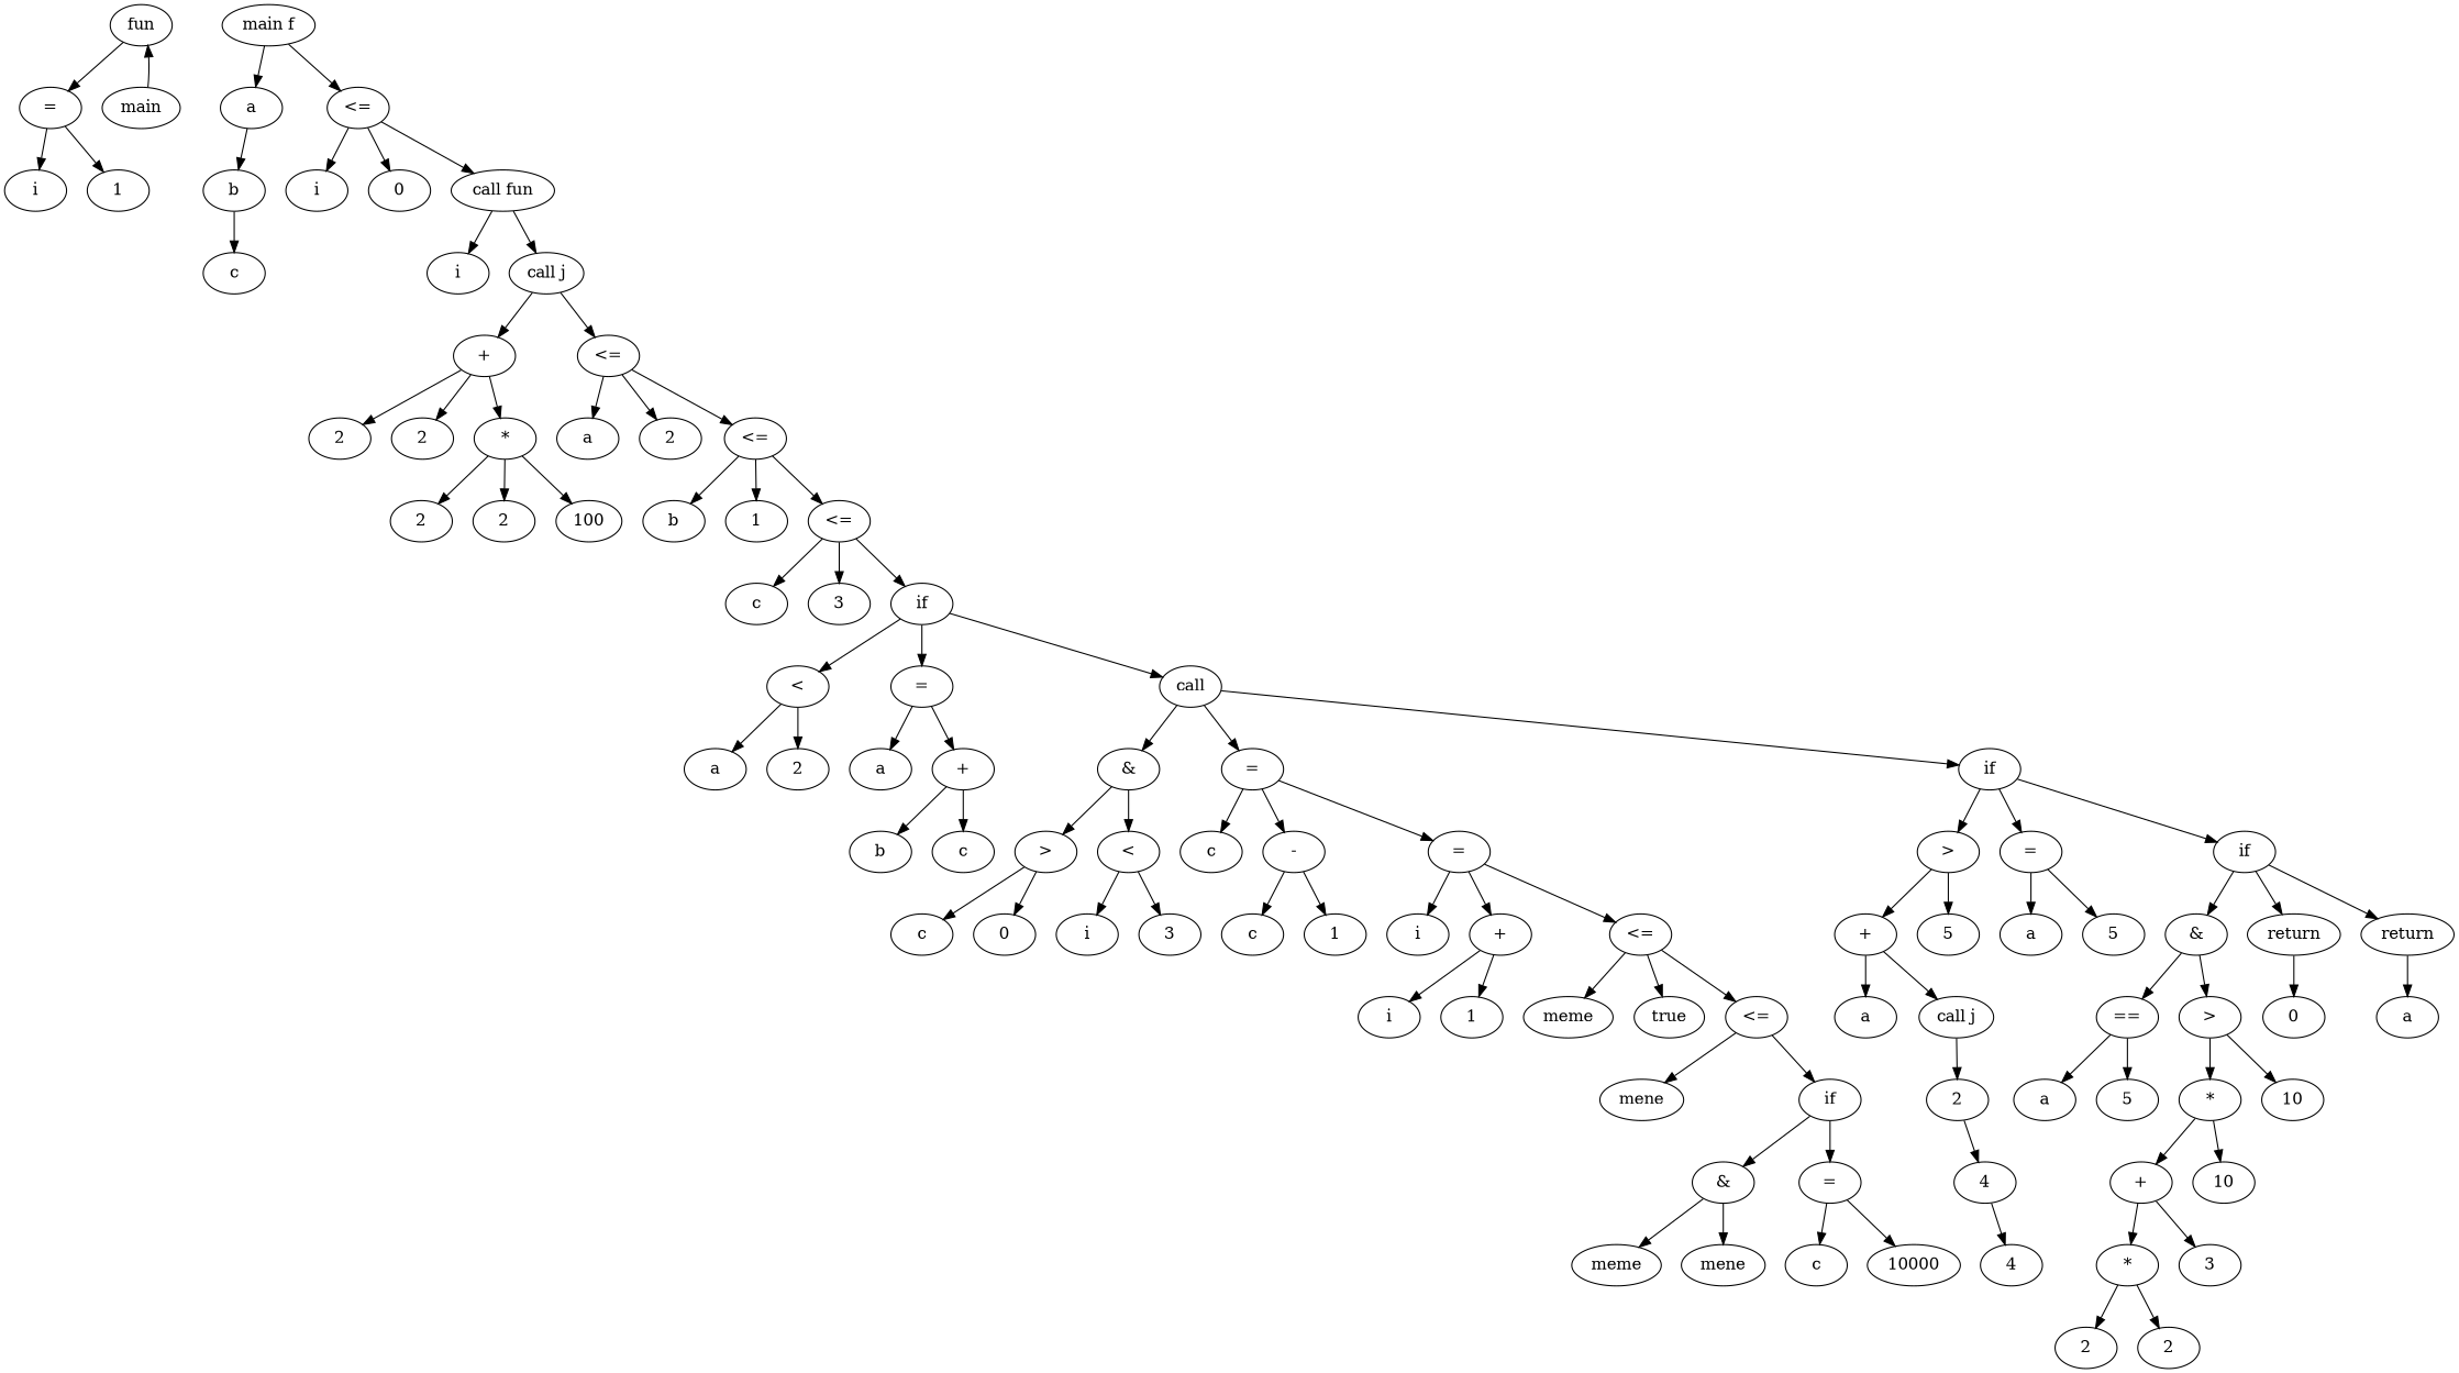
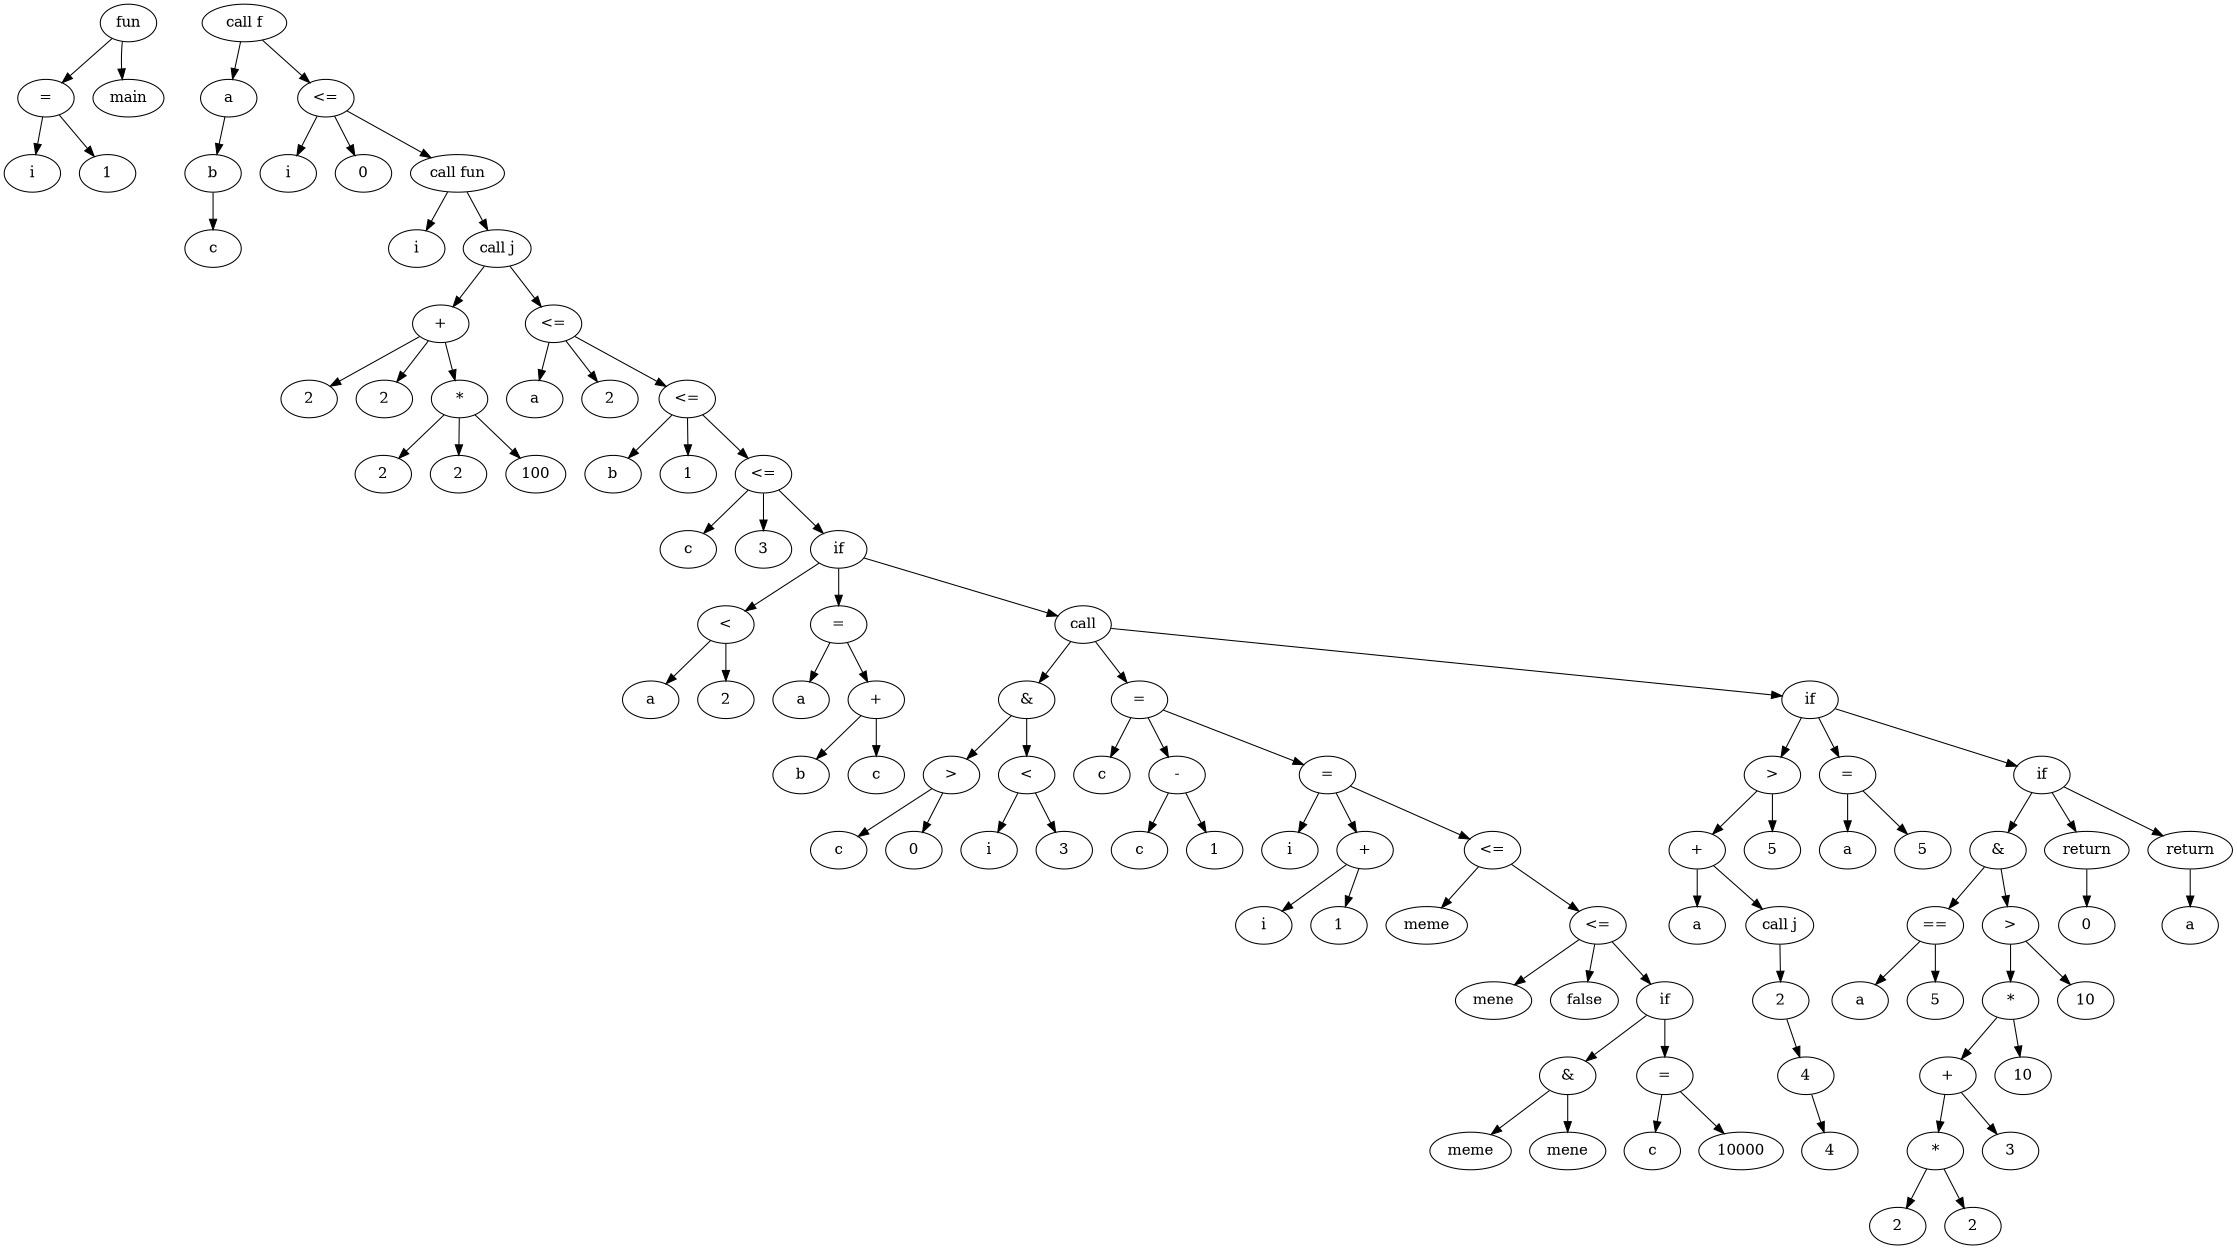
  digraph {
    n1 [label=fun]
    n2 [label="="]
    n3 [label=main]
    n4 [label=i]
    n5 [label=1]
-   n6 [label="main f"]
+   n6 [label="call f"]
    n7 [label=a]
    n8 [label="<="]
    n9 [label=b]
    n10 [label=i]
    n11 [label=0]
    n12 [label="call fun"]
    n13 [label=c]
    n14 [label=i]
    n15 [label="call j"]
    n16 [label="+"]
    n17 [label="<="]
    n18 [label=2]
    n19 [label=2]
    n20 [label="*"]
    n21 [label=a]
    n22 [label=2]
    n23 [label="<="]
    n24 [label=2]
    n25 [label=2]
    n26 [label=100]
    n27 [label=b]
    n28 [label=1]
    n29 [label="<="]
    n30 [label=c]
    n31 [label=3]
    n32 [label=if]
    n33 [label="<"]
    n34 [label="="]
    n35 [label=call]
    n36 [label=a]
    n37 [label=2]
    n38 [label=a]
    n39 [label="+"]
    n40 [label="&"]
    n41 [label="="]
    n42 [label=if]
    n43 [label=b]
    n44 [label=c]
    n45 [label=">"]
    n46 [label="<"]
    n47 [label=c]
    n48 [label="-"]
    n49 [label="="]
    n50 [label=">"]
    n51 [label="="]
    n52 [label=if]
    n53 [label=c]
    n54 [label=0]
    n55 [label=i]
    n56 [label=3]
    n57 [label=c]
    n58 [label=1]
    n59 [label=i]
    n60 [label="+"]
    n61 [label="<="]
    n62 [label="+"]
    n63 [label=5]
    n64 [label=a]
    n65 [label=5]
    n66 [label="&"]
    n67 [label=return]
    n68 [label=return]
    n69 [label=i]
    n70 [label=1]
    n71 [label=meme]
-   n72 [label=true]
    n73 [label="<="]
    n74 [label=mene]
+   n75 [label=false]
    n76 [label=if]
    n77 [label="&"]
    n78 [label="="]
    n79 [label=meme]
    n80 [label=mene]
    n81 [label=c]
    n82 [label=10000]
    n83 [label=a]
    n84 [label="call j"]
    n85 [label="=="]
    n86 [label=">"]
    n87 [label=0]
    n88 [label=a]
    n89 [label=2]
    n90 [label=4]
    n91 [label=4]
    n92 [label=a]
    n93 [label=5]
    n94 [label="*"]
    n95 [label=10]
    n96 [label="+"]
    n97 [label=10]
    n98 [label="*"]
    n99 [label=3]
    n100 [label=2]
    n101 [label=2]
    n1 -> n2
-   n3 -> n1
+   n1 -> n3
    n2 -> n4
    n2 -> n5
    n6 -> n7
    n6 -> n8
    n7 -> n9
    n8 -> n10
    n8 -> n11
    n8 -> n12
    n9 -> n13
    n12 -> n14
    n12 -> n15
    n15 -> n16
    n15 -> n17
    n16 -> n18
    n16 -> n19
    n16 -> n20
    n17 -> n21
    n17 -> n22
    n17 -> n23
    n20 -> n24
    n20 -> n25
    n20 -> n26
    n23 -> n27
    n23 -> n28
    n23 -> n29
    n29 -> n30
    n29 -> n31
    n29 -> n32
    n32 -> n33
    n32 -> n34
    n32 -> n35
    n33 -> n36
    n33 -> n37
    n34 -> n38
    n34 -> n39
    n35 -> n40
    n35 -> n41
    n35 -> n42
    n39 -> n43
    n39 -> n44
    n40 -> n45
    n40 -> n46
    n41 -> n47
    n41 -> n48
    n41 -> n49
    n42 -> n50
    n42 -> n51
    n42 -> n52
    n45 -> n53
    n45 -> n54
    n46 -> n55
    n46 -> n56
    n48 -> n57
    n48 -> n58
    n49 -> n59
    n49 -> n60
    n49 -> n61
    n50 -> n62
    n50 -> n63
    n51 -> n64
    n51 -> n65
    n52 -> n66
    n52 -> n67
    n52 -> n68
    n60 -> n69
    n60 -> n70
    n61 -> n71
-   n61 -> n72
    n61 -> n73
    n62 -> n83
    n62 -> n84
    n66 -> n85
    n66 -> n86
    n67 -> n87
    n68 -> n88
    n73 -> n74
+   n73 -> n75
    n73 -> n76
    n76 -> n77
    n76 -> n78
    n77 -> n79
    n77 -> n80
    n78 -> n81
    n78 -> n82
    n84 -> n89
    n85 -> n92
    n85 -> n93
    n86 -> n94
    n86 -> n95
    n89 -> n90
    n90 -> n91
    n94 -> n96
    n94 -> n97
    n96 -> n98
    n96 -> n99
    n98 -> n100
    n98 -> n101
  }
